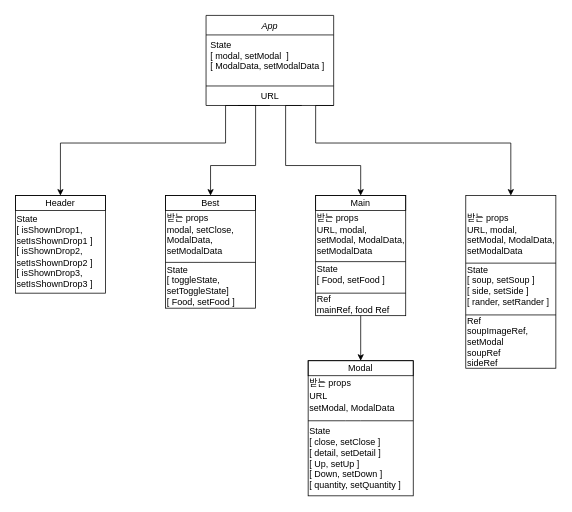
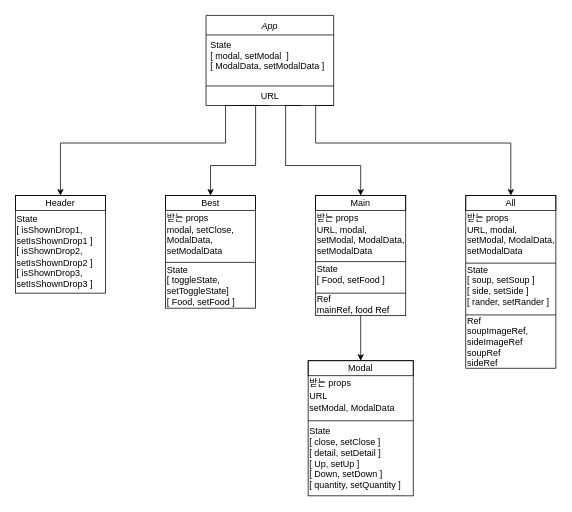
  <mxCell id="0" />
  <mxCell id="1" parent="0" />
  <mxCell id="2" style="edgeStyle=orthogonalEdgeStyle;rounded=0;orthogonalLoop=1;jettySize=auto;html=1;exitX=0.5;exitY=1;exitDx=0;exitDy=0;entryX=0.5;entryY=0;entryDx=0;entryDy=0;" parent="1" source="6" target="11" edge="1"><mxGeometry relative="1" as="geometry"><mxPoint x="60" y="260" as="targetPoint" /><Array as="points"><mxPoint x="300" y="140" /><mxPoint x="300" y="190" /><mxPoint x="80" y="190" /></Array></mxGeometry></mxCell>
  <mxCell id="3" style="edgeStyle=orthogonalEdgeStyle;rounded=0;orthogonalLoop=1;jettySize=auto;html=1;exitX=0.25;exitY=1;exitDx=0;exitDy=0;entryX=0.5;entryY=0;entryDx=0;entryDy=0;" parent="1" source="6" target="12" edge="1"><mxGeometry relative="1" as="geometry"><Array as="points"><mxPoint x="340" y="140" /><mxPoint x="340" y="220" /><mxPoint x="280" y="220" /></Array></mxGeometry></mxCell>
  <mxCell id="4" style="edgeStyle=orthogonalEdgeStyle;rounded=0;orthogonalLoop=1;jettySize=auto;html=1;exitX=0.75;exitY=1;exitDx=0;exitDy=0;entryX=0.5;entryY=0;entryDx=0;entryDy=0;" parent="1" source="6" target="13" edge="1"><mxGeometry relative="1" as="geometry"><Array as="points"><mxPoint x="380" y="140" /><mxPoint x="380" y="220" /><mxPoint x="480" y="220" /></Array></mxGeometry></mxCell>
  <mxCell id="5" style="edgeStyle=orthogonalEdgeStyle;rounded=0;orthogonalLoop=1;jettySize=auto;html=1;exitX=1;exitY=1;exitDx=0;exitDy=0;entryX=0.5;entryY=0;entryDx=0;entryDy=0;" parent="1" source="6" target="14" edge="1"><mxGeometry relative="1" as="geometry"><mxPoint x="680" y="250" as="targetPoint" /><Array as="points"><mxPoint x="420" y="140" /><mxPoint x="420" y="190" /><mxPoint x="680" y="190" /></Array></mxGeometry></mxCell>
  <mxCell id="6" value="App" style="swimlane;fontStyle=2;align=center;verticalAlign=top;childLayout=stackLayout;horizontal=1;startSize=26;horizontalStack=0;resizeParent=1;resizeLast=0;collapsible=1;marginBottom=0;rounded=0;shadow=0;strokeWidth=1;" parent="1" vertex="1"><mxGeometry x="274" width="170" height="120" as="geometry" y="20"><mxRectangle x="230" y="140" width="160" height="26" as="alternateBounds" /></mxGeometry></mxCell>
  <mxCell id="7" value="State &#10;[ modal, setModal  ]&#10;[ ModalData, setModalData ]" style="text;align=left;verticalAlign=top;spacingLeft=4;spacingRight=4;overflow=hidden;rotatable=0;points=[[0,0.5],[1,0.5]];portConstraint=eastwest;" parent="6" vertex="1"><mxGeometry y="26" width="170" height="64" as="geometry" /></mxCell>
  <mxCell id="8" value="" style="line;html=1;strokeWidth=1;align=left;verticalAlign=middle;spacingTop=-1;spacingLeft=3;spacingRight=3;rotatable=0;labelPosition=right;points=[];portConstraint=eastwest;" parent="6" vertex="1"><mxGeometry y="90" width="170" height="8" as="geometry" /></mxCell>
  <mxCell id="9" value="URL" style="text;html=1;align=center;verticalAlign=middle;resizable=0;points=[];autosize=1;strokeColor=none;" parent="6" vertex="1"><mxGeometry y="98" width="170" height="20" as="geometry" /></mxCell>
  <mxCell id="10" style="edgeStyle=orthogonalEdgeStyle;rounded=0;orthogonalLoop=1;jettySize=auto;html=1;exitX=0.5;exitY=1;exitDx=0;exitDy=0;entryX=0.5;entryY=1;entryDx=0;entryDy=0;" edge="1" parent="1" source="11" target="38"><mxGeometry relative="1" as="geometry" /></mxCell>
  <mxCell id="11" value="" style="rounded=0;whiteSpace=wrap;html=1;" parent="1" vertex="1"><mxGeometry x="20" y="260" width="120" height="130" as="geometry" /></mxCell>
  <mxCell id="12" value="" style="rounded=0;whiteSpace=wrap;html=1;" parent="1" vertex="1"><mxGeometry x="220" y="260" width="120" height="150" as="geometry" /></mxCell>
  <mxCell id="13" value="" style="rounded=0;whiteSpace=wrap;html=1;" parent="1" vertex="1"><mxGeometry x="420" y="260" width="120" height="160" as="geometry" /></mxCell>
  <mxCell id="14" value="" style="rounded=0;whiteSpace=wrap;html=1;" parent="1" vertex="1"><mxGeometry x="620" y="260" width="120" height="230" as="geometry" /></mxCell>
  <mxCell id="15" value="Header" style="text;html=1;fillColor=none;align=center;verticalAlign=middle;whiteSpace=wrap;rounded=0;strokeColor=#000000;" parent="1" vertex="1"><mxGeometry x="20" y="260" width="120" height="20" as="geometry" /></mxCell>
  <mxCell id="16" value="Best" style="text;html=1;fillColor=none;align=center;verticalAlign=middle;whiteSpace=wrap;rounded=0;strokeColor=#000000;" parent="1" vertex="1"><mxGeometry x="220" y="260" width="120" height="20" as="geometry" /></mxCell>
  <mxCell id="17" value="Main" style="text;html=1;fillColor=none;align=center;verticalAlign=middle;whiteSpace=wrap;rounded=0;strokeColor=#000000;" parent="1" vertex="1"><mxGeometry x="420" y="260" width="120" height="20" as="geometry" /></mxCell>
+ <mxCell id="18" value="All" style="text;html=1;fillColor=none;align=center;verticalAlign=middle;whiteSpace=wrap;rounded=0;strokeColor=#000000;" parent="1" vertex="1"><mxGeometry x="620" y="260" width="120" height="20" as="geometry" /></mxCell>
  <mxCell id="19" value="받는 props" style="text;html=1;strokeColor=none;fillColor=none;align=left;verticalAlign=middle;whiteSpace=wrap;rounded=0;" parent="1" vertex="1"><mxGeometry x="420" y="280" width="120" height="20" as="geometry" /></mxCell>
  <mxCell id="20" value="받는 props" style="text;html=1;strokeColor=none;fillColor=none;align=left;verticalAlign=middle;whiteSpace=wrap;rounded=0;" parent="1" vertex="1"><mxGeometry x="620" y="280" width="120" height="20" as="geometry" /></mxCell>
  <mxCell id="21" value="URL, modal, setModal, ModalData, setModalData" style="text;html=1;fillColor=none;align=left;verticalAlign=middle;whiteSpace=wrap;rounded=0;" parent="1" vertex="1"><mxGeometry x="420" y="300" width="120" height="40" as="geometry" /></mxCell>
  <mxCell id="22" value="State&lt;br&gt;[ Food, setFood ]" style="text;html=1;strokeColor=none;fillColor=none;align=left;verticalAlign=middle;whiteSpace=wrap;rounded=0;" parent="1" vertex="1"><mxGeometry x="420" y="350" width="120" height="30" as="geometry" /></mxCell>
  <mxCell id="23" value="" style="endArrow=none;html=1;exitX=0;exitY=0.55;exitDx=0;exitDy=0;exitPerimeter=0;entryX=1;entryY=0.55;entryDx=0;entryDy=0;entryPerimeter=0;" parent="1" source="13" target="13" edge="1"><mxGeometry width="50" height="50" relative="1" as="geometry"><mxPoint x="470" y="440" as="sourcePoint" /><mxPoint x="520" y="390" as="targetPoint" /></mxGeometry></mxCell>
  <mxCell id="24" style="edgeStyle=orthogonalEdgeStyle;rounded=0;orthogonalLoop=1;jettySize=auto;html=1;exitX=0.5;exitY=1;exitDx=0;exitDy=0;entryX=0.5;entryY=0;entryDx=0;entryDy=0;" parent="1" source="25" target="26" edge="1"><mxGeometry relative="1" as="geometry" /></mxCell>
  <mxCell id="25" value="Ref&lt;br&gt;mainRef, food Ref" style="text;html=1;strokeColor=none;fillColor=none;align=left;verticalAlign=middle;whiteSpace=wrap;rounded=0;" parent="1" vertex="1"><mxGeometry x="420" y="390" width="120" height="30" as="geometry" /></mxCell>
  <mxCell id="26" value="" style="rounded=0;whiteSpace=wrap;html=1;strokeColor=#000000;align=left;" parent="1" vertex="1"><mxGeometry x="410" y="480" width="140" height="180" as="geometry" /></mxCell>
  <mxCell id="27" value="Modal" style="text;html=1;fillColor=none;align=center;verticalAlign=middle;whiteSpace=wrap;rounded=0;strokeColor=#000000;" parent="1" vertex="1"><mxGeometry x="410" y="480" width="140" height="20" as="geometry" /></mxCell>
  <mxCell id="28" value="받는 props" style="text;html=1;strokeColor=none;fillColor=none;align=left;verticalAlign=middle;whiteSpace=wrap;rounded=0;" parent="1" vertex="1"><mxGeometry x="410" y="500" width="140" height="20" as="geometry" /></mxCell>
  <mxCell id="29" value="URL&lt;br&gt;setModal, ModalData" style="text;html=1;fillColor=none;align=left;verticalAlign=middle;whiteSpace=wrap;rounded=0;" parent="1" vertex="1"><mxGeometry x="410" y="520" width="140" height="30" as="geometry" /></mxCell>
  <mxCell id="30" value="State&lt;br&gt;[ close, setClose ]&lt;br&gt;[&amp;nbsp;detail, setDetail ]&lt;br&gt;[&amp;nbsp;Up, setUp ]&lt;br&gt;[&amp;nbsp;Down, setDown ]&lt;br&gt;[&amp;nbsp;quantity, setQuantity ]" style="text;html=1;strokeColor=none;fillColor=none;align=left;verticalAlign=middle;whiteSpace=wrap;rounded=0;" parent="1" vertex="1"><mxGeometry x="410" y="560" width="140" height="100" as="geometry" /></mxCell>
  <mxCell id="31" value="" style="endArrow=none;html=1;exitX=0;exitY=0;exitDx=0;exitDy=0;entryX=1;entryY=0;entryDx=0;entryDy=0;" parent="1" source="30" target="30" edge="1"><mxGeometry width="50" height="50" relative="1" as="geometry"><mxPoint x="420" y="559.5" as="sourcePoint" /><mxPoint x="540" y="559.5" as="targetPoint" /><Array as="points"><mxPoint x="470" y="560" /></Array></mxGeometry></mxCell>
  <mxCell id="32" value="URL, modal, setModal, ModalData, setModalData" style="text;html=1;fillColor=none;align=left;verticalAlign=middle;whiteSpace=wrap;rounded=0;" parent="1" vertex="1"><mxGeometry x="620" y="300" width="120" height="40" as="geometry" /></mxCell>
  <mxCell id="33" value="State&lt;br&gt;[ soup, setSoup ]&lt;br&gt;[&amp;nbsp;side, setSide ]&lt;br&gt;[ rander, setRander ]" style="text;html=1;strokeColor=none;fillColor=none;align=left;verticalAlign=middle;whiteSpace=wrap;rounded=0;" parent="1" vertex="1"><mxGeometry x="620" y="350" width="120" height="60" as="geometry" /></mxCell>
  <mxCell id="34" value="" style="endArrow=none;html=1;exitX=0;exitY=0.55;exitDx=0;exitDy=0;exitPerimeter=0;entryX=1;entryY=0.55;entryDx=0;entryDy=0;entryPerimeter=0;" parent="1" edge="1"><mxGeometry width="50" height="50" relative="1" as="geometry"><mxPoint x="620" y="350" as="sourcePoint" /><mxPoint x="740" y="350" as="targetPoint" /></mxGeometry></mxCell>
- <mxCell id="35" value="Ref&lt;br&gt;soupImageRef, setModal&lt;br&gt;soupRef&lt;br&gt;sideRef" style="text;html=1;strokeColor=none;fillColor=none;align=left;verticalAlign=middle;whiteSpace=wrap;rounded=0;" parent="1" vertex="1"><mxGeometry x="620" y="420" width="120" height="70" as="geometry" /></mxCell>
+ <mxCell id="35" value="Ref&lt;br&gt;soupImageRef, sideImageRef&lt;br&gt;soupRef&lt;br&gt;sideRef" style="text;html=1;strokeColor=none;fillColor=none;align=left;verticalAlign=middle;whiteSpace=wrap;rounded=0;" parent="1" vertex="1"><mxGeometry x="620" y="420" width="120" height="70" as="geometry" /></mxCell>
  <mxCell id="36" value="" style="endArrow=none;html=1;exitX=0;exitY=0.55;exitDx=0;exitDy=0;exitPerimeter=0;entryX=1;entryY=0.55;entryDx=0;entryDy=0;entryPerimeter=0;" parent="1" edge="1"><mxGeometry width="50" height="50" relative="1" as="geometry"><mxPoint x="620" y="419" as="sourcePoint" /><mxPoint x="740" y="419" as="targetPoint" /></mxGeometry></mxCell>
  <mxCell id="37" value="" style="endArrow=none;html=1;exitX=0;exitY=0.55;exitDx=0;exitDy=0;exitPerimeter=0;entryX=1;entryY=0.55;entryDx=0;entryDy=0;entryPerimeter=0;" parent="1" edge="1"><mxGeometry width="50" height="50" relative="1" as="geometry"><mxPoint x="420" y="390" as="sourcePoint" /><mxPoint x="540" y="390" as="targetPoint" /></mxGeometry></mxCell>
  <mxCell id="38" value="State&lt;br&gt;[ isShownDrop1, setIsShownDrop1 ]&lt;br&gt;[ isShownDrop2, setIsShownDrop2 ]&lt;br&gt;[ isShownDrop3, setIsShownDrop3 ]" style="text;html=1;strokeColor=none;fillColor=none;align=left;verticalAlign=middle;whiteSpace=wrap;rounded=0;" vertex="1" parent="1"><mxGeometry x="20" y="280" width="120" height="110" as="geometry" /></mxCell>
  <mxCell id="39" style="edgeStyle=orthogonalEdgeStyle;rounded=0;orthogonalLoop=1;jettySize=auto;html=1;exitX=0.5;exitY=1;exitDx=0;exitDy=0;" edge="1" parent="1" source="11" target="11"><mxGeometry relative="1" as="geometry" /></mxCell>
  <mxCell id="40" value="받는 props" style="text;html=1;strokeColor=none;fillColor=none;align=left;verticalAlign=middle;whiteSpace=wrap;rounded=0;" vertex="1" parent="1"><mxGeometry x="220" y="280" width="120" height="20" as="geometry" /></mxCell>
  <mxCell id="41" value="modal, setClose, ModalData, setModalData" style="text;html=1;fillColor=none;align=left;verticalAlign=middle;whiteSpace=wrap;rounded=0;" vertex="1" parent="1"><mxGeometry x="220" y="300" width="120" height="40" as="geometry" /></mxCell>
  <mxCell id="42" value="" style="endArrow=none;html=1;exitX=0;exitY=0.55;exitDx=0;exitDy=0;exitPerimeter=0;entryX=1;entryY=0.55;entryDx=0;entryDy=0;entryPerimeter=0;" edge="1" parent="1"><mxGeometry width="50" height="50" relative="1" as="geometry"><mxPoint x="220" y="349" as="sourcePoint" /><mxPoint x="340" y="349" as="targetPoint" /><Array as="points"><mxPoint x="280" y="349" /></Array></mxGeometry></mxCell>
  <mxCell id="43" value="State&lt;br&gt;[ toggleState, setToggleState]&lt;br&gt;[ Food, setFood ]" style="text;html=1;strokeColor=none;fillColor=none;align=left;verticalAlign=middle;whiteSpace=wrap;rounded=0;" vertex="1" parent="1"><mxGeometry x="220" y="365" width="120" height="30" as="geometry" /></mxCell>
